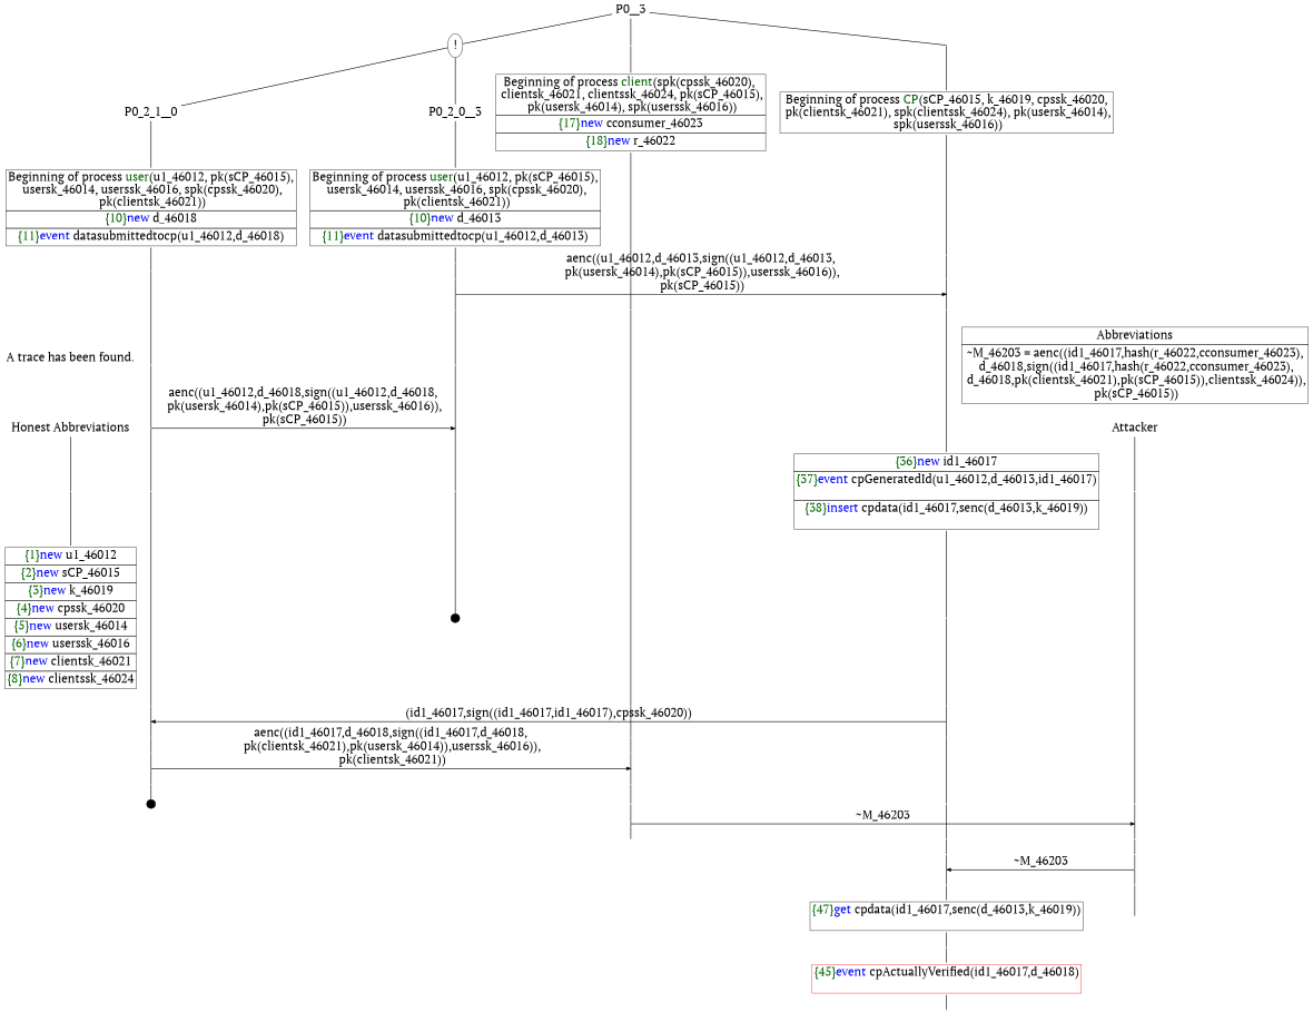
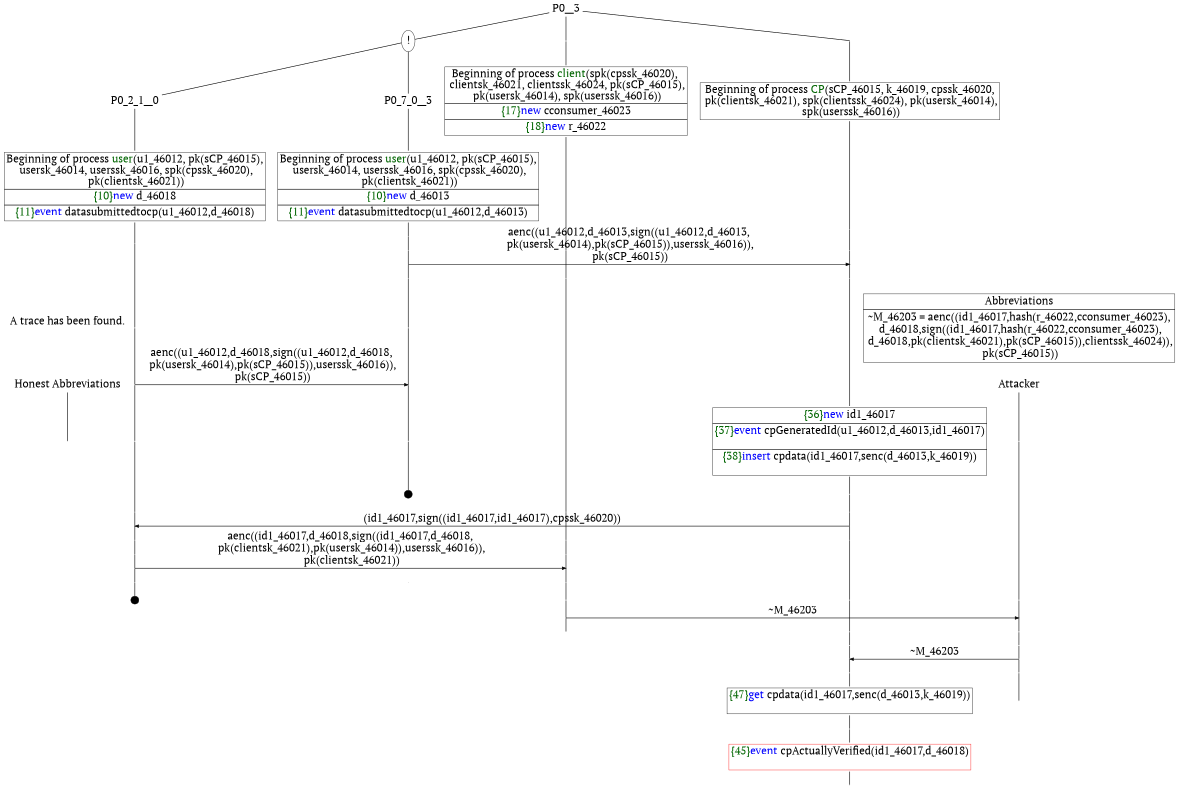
  digraph {
    fontname="PT Serif"
    ordering=out
    node [fontname="PT Serif" fontsize=30 shape=point]
    edge [arrowhead=none fontname="PT Serif" fontsize=30 penwidth=1.6 weight=100]
    n1 [height=0 label="Honest Abbreviations" shape=plaintext width=0]
    n2 [height=0 label=Attacker shape=plaintext width=0]
    n3 [height=0 label="!" shape=ellipse width=0]
    P0_1__3 [height=0 width=0]
    P0_0__3 [height=0 width=0]
    n6 [fixedsize=false height=0 label=P0_2_1__0 shape=none width=0]
-   P0_2_0__3 [fixedsize=false height=0 shape=none width=0]
+   P0_2_0__3 [fixedsize=false height=0 shape=none width=0 label=P0_7_0__3]
    P0_2_0__6 [height=0 width=0]
    P0_1__6 [height=0 width=0]
    P0_0__6 [height=0 width=0]
    P0_2_0__7 [height=0 width=0]
    P0_0__7 [height=0 width=0]
    P0_2_0__8 [height=0 width=0]
    P0_1__7 [height=0 width=0]
    P0_0__8 [height=0 width=0]
    n16 [height=0 label=<<TABLE BORDER="0" CELLBORDER="1" CELLSPACING="0" CELLPADDING="4"> <TR><TD><FONT COLOR="darkgreen">{36}</FONT><FONT COLOR="blue">new </FONT>id1_46017</TD></TR><TR><TD><FONT COLOR="darkgreen">{37}</FONT><FONT COLOR="blue">event</FONT> cpGeneratedId(u1_46012,d_46013,id1_46017)<br/> </TD></TR><TR><TD><FONT COLOR="darkgreen">{38}</FONT><FONT COLOR="blue">insert </FONT>cpdata(id1_46017,senc(d_46013,k_46019))<br/> </TD></TR></TABLE>> shape=plaintext width=0]
    P__1 [height=0 width=0]
    P0_2_1__6 [height=0 width=0]
    P0_2_0__9 [height=0 width=0]
    P0_2_1__7 [height=0 width=0]
    P0_2_0__10 [height=0 width=0]
    P0_2_1__8 [height=0 width=0]
    P0_2_0__11 [height=0 width=0]
    P0_2_1__9 [height=0 width=0]
    P0_2_0__13 [height=0 style=invisible width=0]
    P0_1__8 [height=0 width=0]
    P0_0__11 [height=0 width=0]
    P0_2_1__10 [height=0 width=0]
    P0_0__12 [height=0 width=0]
    P0_2_1__11 [height=0 width=0]
    P0_2_0__14 [height=0 style=invisible width=0]
    P0_1__9 [height=0 width=0]
    P0_0__13 [height=0 width=0]
    P0_2_1__12 [height=0 width=0]
    P0_2_0__15 [height=0 style=invisible width=0]
    P0_1__10 [height=0 width=0]
    P0_2_1__13 [height=0 width=0]
    P0_1__11 [height=0 width=0]
    P0_2_1__14 [height=0 width=0]
    P0_2_0__16 [height=0 style=invisible width=0]
    P0_1__12 [height=0 width=0]
    P0_1__13 [height=0 width=0]
    P0_0__14 [height=0 width=0]
    P__2 [height=0 width=0]
    P0_1__14 [height=0 width=0]
    P__3 [height=0 width=0]
    P0_1__15 [height=0 width=0]
    P0_0__15 [height=0 width=0]
    P__4 [height=0 width=0]
    P0_0__16 [height=0 width=0]
    P__5 [height=0 width=0]
    P0_0__17 [height=0 width=0]
    P__6 [height=0 width=0]
    P0_0__18 [height=0 width=0]
    P__7 [height=0 width=0]
    n56 [height=0 label=<<TABLE BORDER="0" CELLBORDER="1" CELLSPACING="0" CELLPADDING="4"> <TR><TD><FONT COLOR="darkgreen">{47}</FONT><FONT COLOR="blue">get </FONT>cpdata(id1_46017,senc(d_46013,k_46019))<br/> </TD></TR></TABLE>> shape=plaintext width=0]
    P__8 [height=0 width=0]
    P0__1 [height=0 width=0]
    n59 [height=0 label=<<TABLE BORDER="0" CELLBORDER="1" CELLSPACING="0" CELLPADDING="4"> <TR><TD>Beginning of process <FONT COLOR="darkgreen">client</FONT>(spk(cpssk_46020), <br/> clientsk_46021, clientssk_46024, pk(sCP_46015),<br/> pk(usersk_46014), spk(userssk_46016))</TD></TR><TR><TD><FONT COLOR="darkgreen">{17}</FONT><FONT COLOR="blue">new </FONT>cconsumer_46023</TD></TR><TR><TD><FONT COLOR="darkgreen">{18}</FONT><FONT COLOR="blue">new </FONT>r_46022</TD></TR></TABLE>> shape=plaintext width=0]
    n60 [height=0 label=<<TABLE BORDER="0" CELLBORDER="1" CELLSPACING="0" CELLPADDING="4"> <TR><TD>Beginning of process <FONT COLOR="darkgreen">CP</FONT>(sCP_46015, k_46019, cpssk_46020,<br/> pk(clientsk_46021), spk(clientssk_46024), pk(usersk_46014),<br/> spk(userssk_46016))</TD></TR></TABLE>> shape=plaintext width=0]
    n61 [height=0 label=<<TABLE BORDER="0" CELLBORDER="1" CELLSPACING="0" CELLPADDING="4"> <TR><TD>Beginning of process <FONT COLOR="darkgreen">user</FONT>(u1_46012, pk(sCP_46015),<br/> usersk_46014, userssk_46016, spk(cpssk_46020),<br/> pk(clientsk_46021))</TD></TR><TR><TD><FONT COLOR="darkgreen">{10}</FONT><FONT COLOR="blue">new </FONT>d_46018</TD></TR><TR><TD><FONT COLOR="darkgreen">{11}</FONT><FONT COLOR="blue">event</FONT> datasubmittedtocp(u1_46012,d_46018)</TD></TR></TABLE>> shape=plaintext width=0]
    n62 [height=0 label=<<TABLE BORDER="0" CELLBORDER="1" CELLSPACING="0" CELLPADDING="4"> <TR><TD>Beginning of process <FONT COLOR="darkgreen">user</FONT>(u1_46012, pk(sCP_46015),<br/> usersk_46014, userssk_46016, spk(cpssk_46020),<br/> pk(clientsk_46021))</TD></TR><TR><TD><FONT COLOR="darkgreen">{10}</FONT><FONT COLOR="blue">new </FONT>d_46013</TD></TR><TR><TD><FONT COLOR="darkgreen">{11}</FONT><FONT COLOR="blue">event</FONT> datasubmittedtocp(u1_46012,d_46013)</TD></TR></TABLE>> shape=plaintext width=0]
    P0_0__10 [height=0 width=0]
    P0_2_0__12 [height=0.3 width=0.3]
    P0_2_1__15 [height=0.3 width=0.3]
    P0_0__20 [height=0 width=0]
    n67 [height=0 label=<A trace has been found.<br/> > shape=plaintext width=0]
-   n68 [height=0 label=<<TABLE BORDER="0" CELLBORDER="1" CELLSPACING="0" CELLPADDING="4"> <TR><TD><FONT COLOR="darkgreen">{1}</FONT><FONT COLOR="blue">new </FONT>u1_46012</TD></TR><TR><TD><FONT COLOR="darkgreen">{2}</FONT><FONT COLOR="blue">new </FONT>sCP_46015</TD></TR><TR><TD><FONT COLOR="darkgreen">{3}</FONT><FONT COLOR="blue">new </FONT>k_46019</TD></TR><TR><TD><FONT COLOR="darkgreen">{4}</FONT><FONT COLOR="blue">new </FONT>cpssk_46020</TD></TR><TR><TD><FONT COLOR="darkgreen">{5}</FONT><FONT COLOR="blue">new </FONT>usersk_46014</TD></TR><TR><TD><FONT COLOR="darkgreen">{6}</FONT><FONT COLOR="blue">new </FONT>userssk_46016</TD></TR><TR><TD><FONT COLOR="darkgreen">{7}</FONT><FONT COLOR="blue">new </FONT>clientsk_46021</TD></TR><TR><TD><FONT COLOR="darkgreen">{8}</FONT><FONT COLOR="blue">new </FONT>clientssk_46024</TD></TR></TABLE>> shape=plaintext width=0]
    P0__3 [fixedsize=false height=0 shape=none width=0]
    P0_1__5 [height=0 width=0]
    P0_0__5 [height=0 width=0]
    P0_2_1__5 [height=0 width=0]
    P0_2_0__5 [height=0 width=0]
    n74 [color=red height=0 label=<<TABLE BORDER="0" CELLBORDER="1" CELLSPACING="0" CELLPADDING="4"> <TR><TD><FONT COLOR="darkgreen">{45}</FONT><FONT COLOR="blue">event</FONT> cpActuallyVerified(id1_46017,d_46018)<br/> </TD></TR></TABLE>> shape=plaintext width=0]
    P0_0__22 [height=0 width=0]
    n76 [height=0 label=<<TABLE BORDER="0" CELLBORDER="1" CELLSPACING="0" CELLPADDING="4"><TR> <TD> Abbreviations </TD></TR><TR><TD>~M_46203 = aenc((id1_46017,hash(r_46022,cconsumer_46023),<br/> d_46018,sign((id1_46017,hash(r_46022,cconsumer_46023),<br/> d_46018,pk(clientsk_46021),pk(sCP_46015)),clientssk_46024)),<br/> pk(sCP_46015))</TD></TR></TABLE>> shape=plaintext width=0]
    subgraph sub_1 {
      rank=same
      n1
      n2
    }
    subgraph sub_2 {
      rank=same
      n3
      P0_1__3
      P0_0__3
    }
    subgraph sub_3 {
      rank=same
      P0_2_1__7
      P0_2_0__10
    }
    subgraph sub_4 {
      rank=same
      n6
      P0_2_0__3
    }
    subgraph sub_5 {
      rank=same
      P0_2_1__6
      P0_2_0__9
    }
    subgraph sub_6 {
      rank=same
      P0_2_0__6
      P0_1__6
      P0_0__6
    }
    subgraph sub_7 {
      rank=same
      P0_2_0__7
      P0_0__7
    }
    subgraph sub_8 {
      rank=same
      P0_2_1__9
      P0_2_0__13
      P0_1__8
      P0_0__11
    }
    subgraph sub_9 {
      rank=same
      P0_2_0__8
      P0_1__7
      P0_0__8
    }
    subgraph sub_10 {
      rank=same
      n16
      P__1
    }
    subgraph sub_11 {
      rank=same
      P0_2_1__8
      P0_2_0__11
    }
    subgraph sub_12 {
      rank=same
      P0_2_1__10
      P0_0__12
    }
    subgraph sub_13 {
      rank=same
      P0_2_1__11
      P0_2_0__14
      P0_1__9
      P0_0__13
    }
    subgraph sub_14 {
      rank=same
      P0_2_1__12
      P0_2_0__15
      P0_1__10
    }
    subgraph sub_15 {
      rank=same
      P0_2_1__13
      P0_1__11
    }
    subgraph sub_16 {
      rank=same
      P0_2_1__14
      P0_2_0__16
      P0_1__12
    }
    subgraph sub_17 {
      rank=same
      P0_1__13
      P0_0__14
      P__2
    }
    subgraph sub_18 {
      rank=same
      P0_1__14
      P__3
    }
    subgraph sub_19 {
      rank=same
      P0_1__15
      P0_0__15
      P__4
    }
    subgraph sub_20 {
      rank=same
      P0_0__16
      P__5
    }
    subgraph sub_21 {
      rank=same
      P0_0__17
      P__6
    }
    subgraph sub_22 {
      rank=same
      P0_0__18
      P__7
    }
    subgraph sub_23 {
      rank=same
      n56
      P__8
    }
    n1 -> P0__1
    n2 -> P__1
    n3 -> n6 [weight=""]
    n3 -> P0_2_0__3 [weight=""]
    P0_1__3 -> n59
    P0_0__3 -> n60
    n6 -> n61
    P0_2_0__3 -> n62
    P0_2_0__6 -> P0_2_0__7
    P0_1__6 -> P0_1__7
    P0_0__6 -> P0_0__7
    P0_2_0__7 -> P0_0__7 [arrowhead=normal label=<aenc((u1_46012,d_46013,sign((u1_46012,d_46013,<br/> pk(usersk_46014),pk(sCP_46015)),userssk_46016)),<br/> pk(sCP_46015))> weight=""]
    P0_2_0__7 -> P0_2_0__8
    P0_0__7 -> P0_0__8
    P0_2_0__8 -> P0_2_0__9
    P0_1__7 -> P0_1__8
    P0_0__8 -> n16
    n16 -> P0_0__10
    P__1 -> P__2
    P0_2_1__6 -> P0_2_1__7
    P0_2_0__9 -> P0_2_0__10
    P0_2_1__7 -> P0_2_0__10 [arrowhead=normal label=<aenc((u1_46012,d_46018,sign((u1_46012,d_46018,<br/> pk(usersk_46014),pk(sCP_46015)),userssk_46016)),<br/> pk(sCP_46015))> weight=""]
    P0_2_1__7 -> P0_2_1__8
    P0_2_0__10 -> P0_2_0__11
    P0_2_1__8 -> P0_2_1__9
    P0_2_0__11 -> P0_2_0__12
    P0_2_1__9 -> P0_2_1__10
    P0_2_0__13 -> P0_2_0__14 [style=invisible]
    P0_1__8 -> P0_1__9
    P0_0__11 -> P0_0__12
    P0_2_1__10 -> P0_0__12 [arrowhead=normal dir=back label=<(id1_46017,sign((id1_46017,id1_46017),cpssk_46020))> weight=""]
    P0_2_1__10 -> P0_2_1__11
    P0_0__12 -> P0_0__13
    P0_2_1__11 -> P0_2_1__12
    P0_2_0__14 -> P0_2_0__15 [style=invisible]
    P0_1__9 -> P0_1__10
    P0_0__13 -> P0_0__14
    P0_2_1__12 -> P0_2_1__13
    P0_2_0__15 -> P0_2_0__16 [style=invisible]
    P0_1__10 -> P0_1__11
    P0_2_1__13 -> P0_1__11 [arrowhead=normal label=<aenc((id1_46017,d_46018,sign((id1_46017,d_46018,<br/> pk(clientsk_46021),pk(usersk_46014)),userssk_46016)),<br/> pk(clientsk_46021))> weight=""]
    P0_2_1__13 -> P0_2_1__14
    P0_1__11 -> P0_1__12
    P0_2_1__14 -> P0_2_1__15
    P0_1__12 -> P0_1__13
    P0_1__13 -> P0_1__14
    P0_0__14 -> P0_0__15
    P__2 -> P__3
    P0_1__14 -> P__3 [arrowhead=normal label=<~M_46203> weight=""]
    P0_1__14 -> P0_1__15
    P__3 -> P__4
    P0_0__15 -> P0_0__16
    P__4 -> P__5
    P0_0__16 -> P0_0__17
    P__5 -> P__6
    P0_0__17 -> P__6 [arrowhead=normal dir=back label=<~M_46203> weight=""]
    P0_0__17 -> P0_0__18
    P__6 -> P__7
    P0_0__18 -> n56
    P__7 -> P__8
    n56 -> P0_0__20
-   P0__1 -> n68
    n59 -> P0_1__5
    n60 -> P0_0__5
    n61 -> P0_2_1__5
    n62 -> P0_2_0__5
    P0_0__10 -> P0_0__11
    P0_2_0__12 -> P0_2_0__13 [style=invisible]
    P0_0__20 -> n74
    n67 -> n1 [style=invisible]
    P0__3 -> n3 [weight=""]
    P0__3 -> P0_1__3 [weight=""]
    P0__3 -> P0_0__3 [weight=""]
    P0_1__5 -> P0_1__6
    P0_0__5 -> P0_0__6
    P0_2_1__5 -> P0_2_1__6
    P0_2_0__5 -> P0_2_0__6
    n74 -> P0_0__22
    n76 -> n2 [style=invisible]
  }
